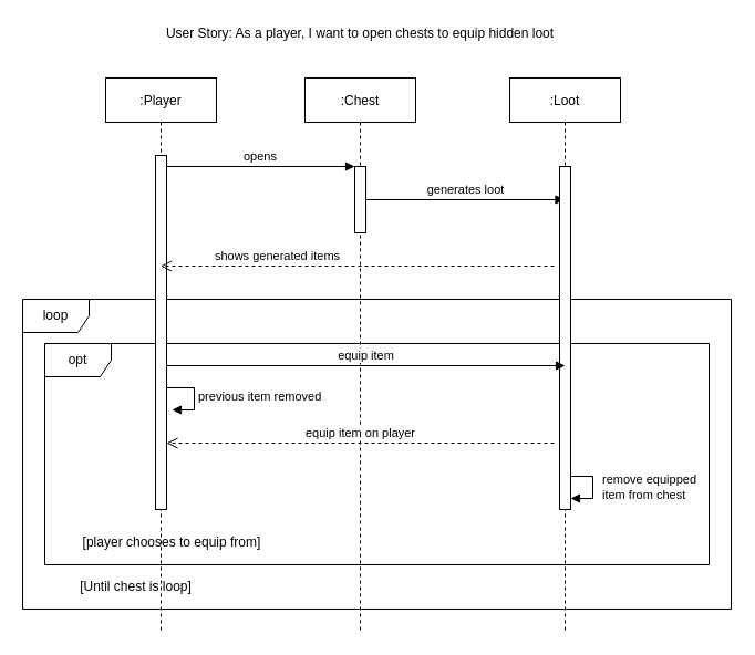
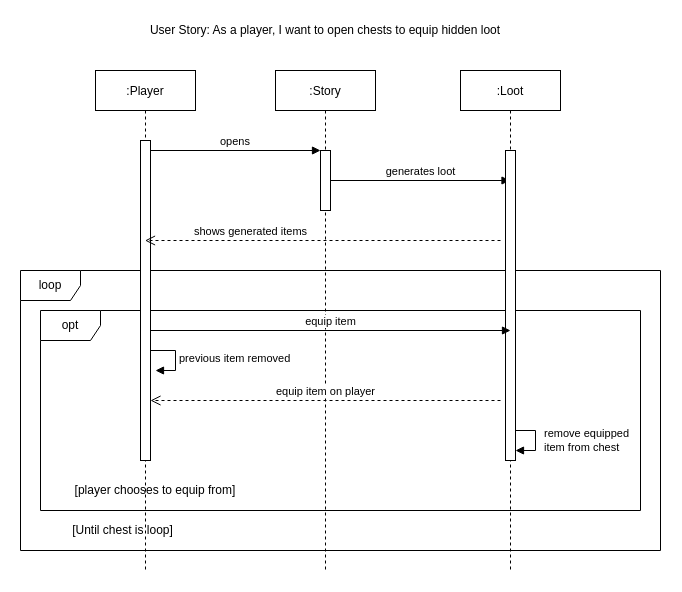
  <mxCell id="0" />
  <mxCell id="1" parent="0" />
  <mxCell id="2" value="loop" style="shape=umlFrame;whiteSpace=wrap;html=1;" vertex="1" parent="1"><mxGeometry x="20" y="270" width="640" height="280" as="geometry" /></mxCell>
  <mxCell id="3" value="opt" style="shape=umlFrame;whiteSpace=wrap;html=1;" vertex="1" parent="1"><mxGeometry x="40" y="310" width="600" height="200" as="geometry" /></mxCell>
  <mxCell id="4" value=":Player" style="shape=umlLifeline;perimeter=lifelinePerimeter;container=1;collapsible=0;recursiveResize=0;rounded=0;shadow=0;strokeWidth=1;" parent="1" vertex="1"><mxGeometry x="95" y="70" width="100" height="500" as="geometry" /></mxCell>
  <mxCell id="5" value="" style="points=[];perimeter=orthogonalPerimeter;rounded=0;shadow=0;strokeWidth=1;" parent="4" vertex="1"><mxGeometry x="45" y="70" width="10" height="320" as="geometry" /></mxCell>
  <mxCell id="6" value="previous item removed" style="edgeStyle=orthogonalEdgeStyle;html=1;align=left;spacingLeft=2;endArrow=block;rounded=0;entryX=1;entryY=0;" edge="1" parent="4"><mxGeometry relative="1" as="geometry"><mxPoint x="55" y="280" as="sourcePoint" /><Array as="points"><mxPoint x="80" y="280" /></Array><mxPoint x="60" y="300" as="targetPoint" /></mxGeometry></mxCell>
- <mxCell id="7" value=":Chest" style="shape=umlLifeline;perimeter=lifelinePerimeter;container=1;collapsible=0;recursiveResize=0;rounded=0;shadow=0;strokeWidth=1;" parent="1" vertex="1"><mxGeometry x="275" y="70" width="100" height="500" as="geometry" /></mxCell>
+ <mxCell id="7" value=":Story" style="shape=umlLifeline;perimeter=lifelinePerimeter;container=1;collapsible=0;recursiveResize=0;rounded=0;shadow=0;strokeWidth=1;" parent="1" vertex="1"><mxGeometry x="275" y="70" width="100" height="500" as="geometry" /></mxCell>
  <mxCell id="8" value="" style="points=[];perimeter=orthogonalPerimeter;rounded=0;shadow=0;strokeWidth=1;" parent="7" vertex="1"><mxGeometry x="45" y="80" width="10" height="60" as="geometry" /></mxCell>
  <mxCell id="9" value="generates loot" style="html=1;verticalAlign=bottom;endArrow=block;" edge="1" parent="7" target="12"><mxGeometry width="80" relative="1" as="geometry"><mxPoint x="55" y="110" as="sourcePoint" /><mxPoint x="135" y="110" as="targetPoint" /></mxGeometry></mxCell>
  <mxCell id="10" value="opens" style="verticalAlign=bottom;endArrow=block;entryX=0;entryY=0;shadow=0;strokeWidth=1;" parent="1" source="5" target="8" edge="1"><mxGeometry relative="1" as="geometry"><mxPoint x="250" y="150" as="sourcePoint" /></mxGeometry></mxCell>
  <mxCell id="11" value="User Story: As a player, I want to open chests to equip hidden loot" style="text;html=1;strokeColor=none;fillColor=none;align=center;verticalAlign=middle;whiteSpace=wrap;rounded=0;" vertex="1" parent="1"><mxGeometry x="55" y="20" width="540" height="20" as="geometry" /></mxCell>
  <mxCell id="12" value=":Loot" style="shape=umlLifeline;perimeter=lifelinePerimeter;container=1;collapsible=0;recursiveResize=0;rounded=0;shadow=0;strokeWidth=1;" vertex="1" parent="1"><mxGeometry x="460" y="70" width="100" height="500" as="geometry" /></mxCell>
  <mxCell id="13" value="" style="points=[];perimeter=orthogonalPerimeter;rounded=0;shadow=0;strokeWidth=1;" vertex="1" parent="12"><mxGeometry x="45" y="80" width="10" height="310" as="geometry" /></mxCell>
  <mxCell id="14" value="remove equipped &lt;br&gt;item from chest" style="edgeStyle=orthogonalEdgeStyle;html=1;align=left;spacingLeft=2;endArrow=block;rounded=0;entryX=1;entryY=0;" edge="1" parent="12"><mxGeometry y="5" relative="1" as="geometry"><mxPoint x="55" y="360" as="sourcePoint" /><Array as="points"><mxPoint x="75" y="360" /></Array><mxPoint x="55" y="380" as="targetPoint" /><mxPoint as="offset" /></mxGeometry></mxCell>
  <mxCell id="15" value="shows generated items" style="html=1;verticalAlign=bottom;endArrow=open;dashed=1;endSize=8;" edge="1" parent="1" target="4"><mxGeometry x="0.406" relative="1" as="geometry"><mxPoint x="500" y="240" as="sourcePoint" /><mxPoint x="420" y="240" as="targetPoint" /><mxPoint as="offset" /></mxGeometry></mxCell>
  <mxCell id="16" value="[player chooses to equip from]" style="text;html=1;strokeColor=none;fillColor=none;align=center;verticalAlign=middle;whiteSpace=wrap;rounded=0;" vertex="1" parent="1"><mxGeometry x="70" y="480" width="170" height="20" as="geometry" /></mxCell>
  <mxCell id="17" value="[Until chest is loop]" style="text;html=1;strokeColor=none;fillColor=none;align=center;verticalAlign=middle;whiteSpace=wrap;rounded=0;" vertex="1" parent="1"><mxGeometry x="55" y="520" width="135" height="20" as="geometry" /></mxCell>
  <mxCell id="18" value="equip item" style="html=1;verticalAlign=bottom;endArrow=block;" edge="1" parent="1"><mxGeometry width="80" relative="1" as="geometry"><mxPoint x="150" y="330" as="sourcePoint" /><mxPoint x="510" y="330" as="targetPoint" /></mxGeometry></mxCell>
  <mxCell id="19" value="equip item on player" style="html=1;verticalAlign=bottom;endArrow=open;dashed=1;endSize=8;" edge="1" parent="1"><mxGeometry relative="1" as="geometry"><mxPoint x="500" y="400" as="sourcePoint" /><mxPoint x="150" y="400" as="targetPoint" /></mxGeometry></mxCell>
